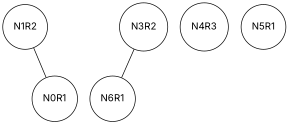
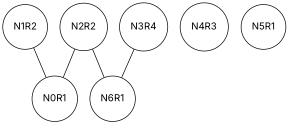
  graph {
    fontname=Inter
    node [fontname=Inter shape=circle]
    edge [fontname=Inter]
    n1 [label=N0R1]
    N1R2
+   N2R2
    N6R1
-   N3R2
+   N3R2 [label=N3R4]
    n6 [label=N4R3]
    N5R1
    N1R2 -- n1
+   N2R2 -- n1
+   N2R2 -- N6R1
    N3R2 -- N6R1
  }
